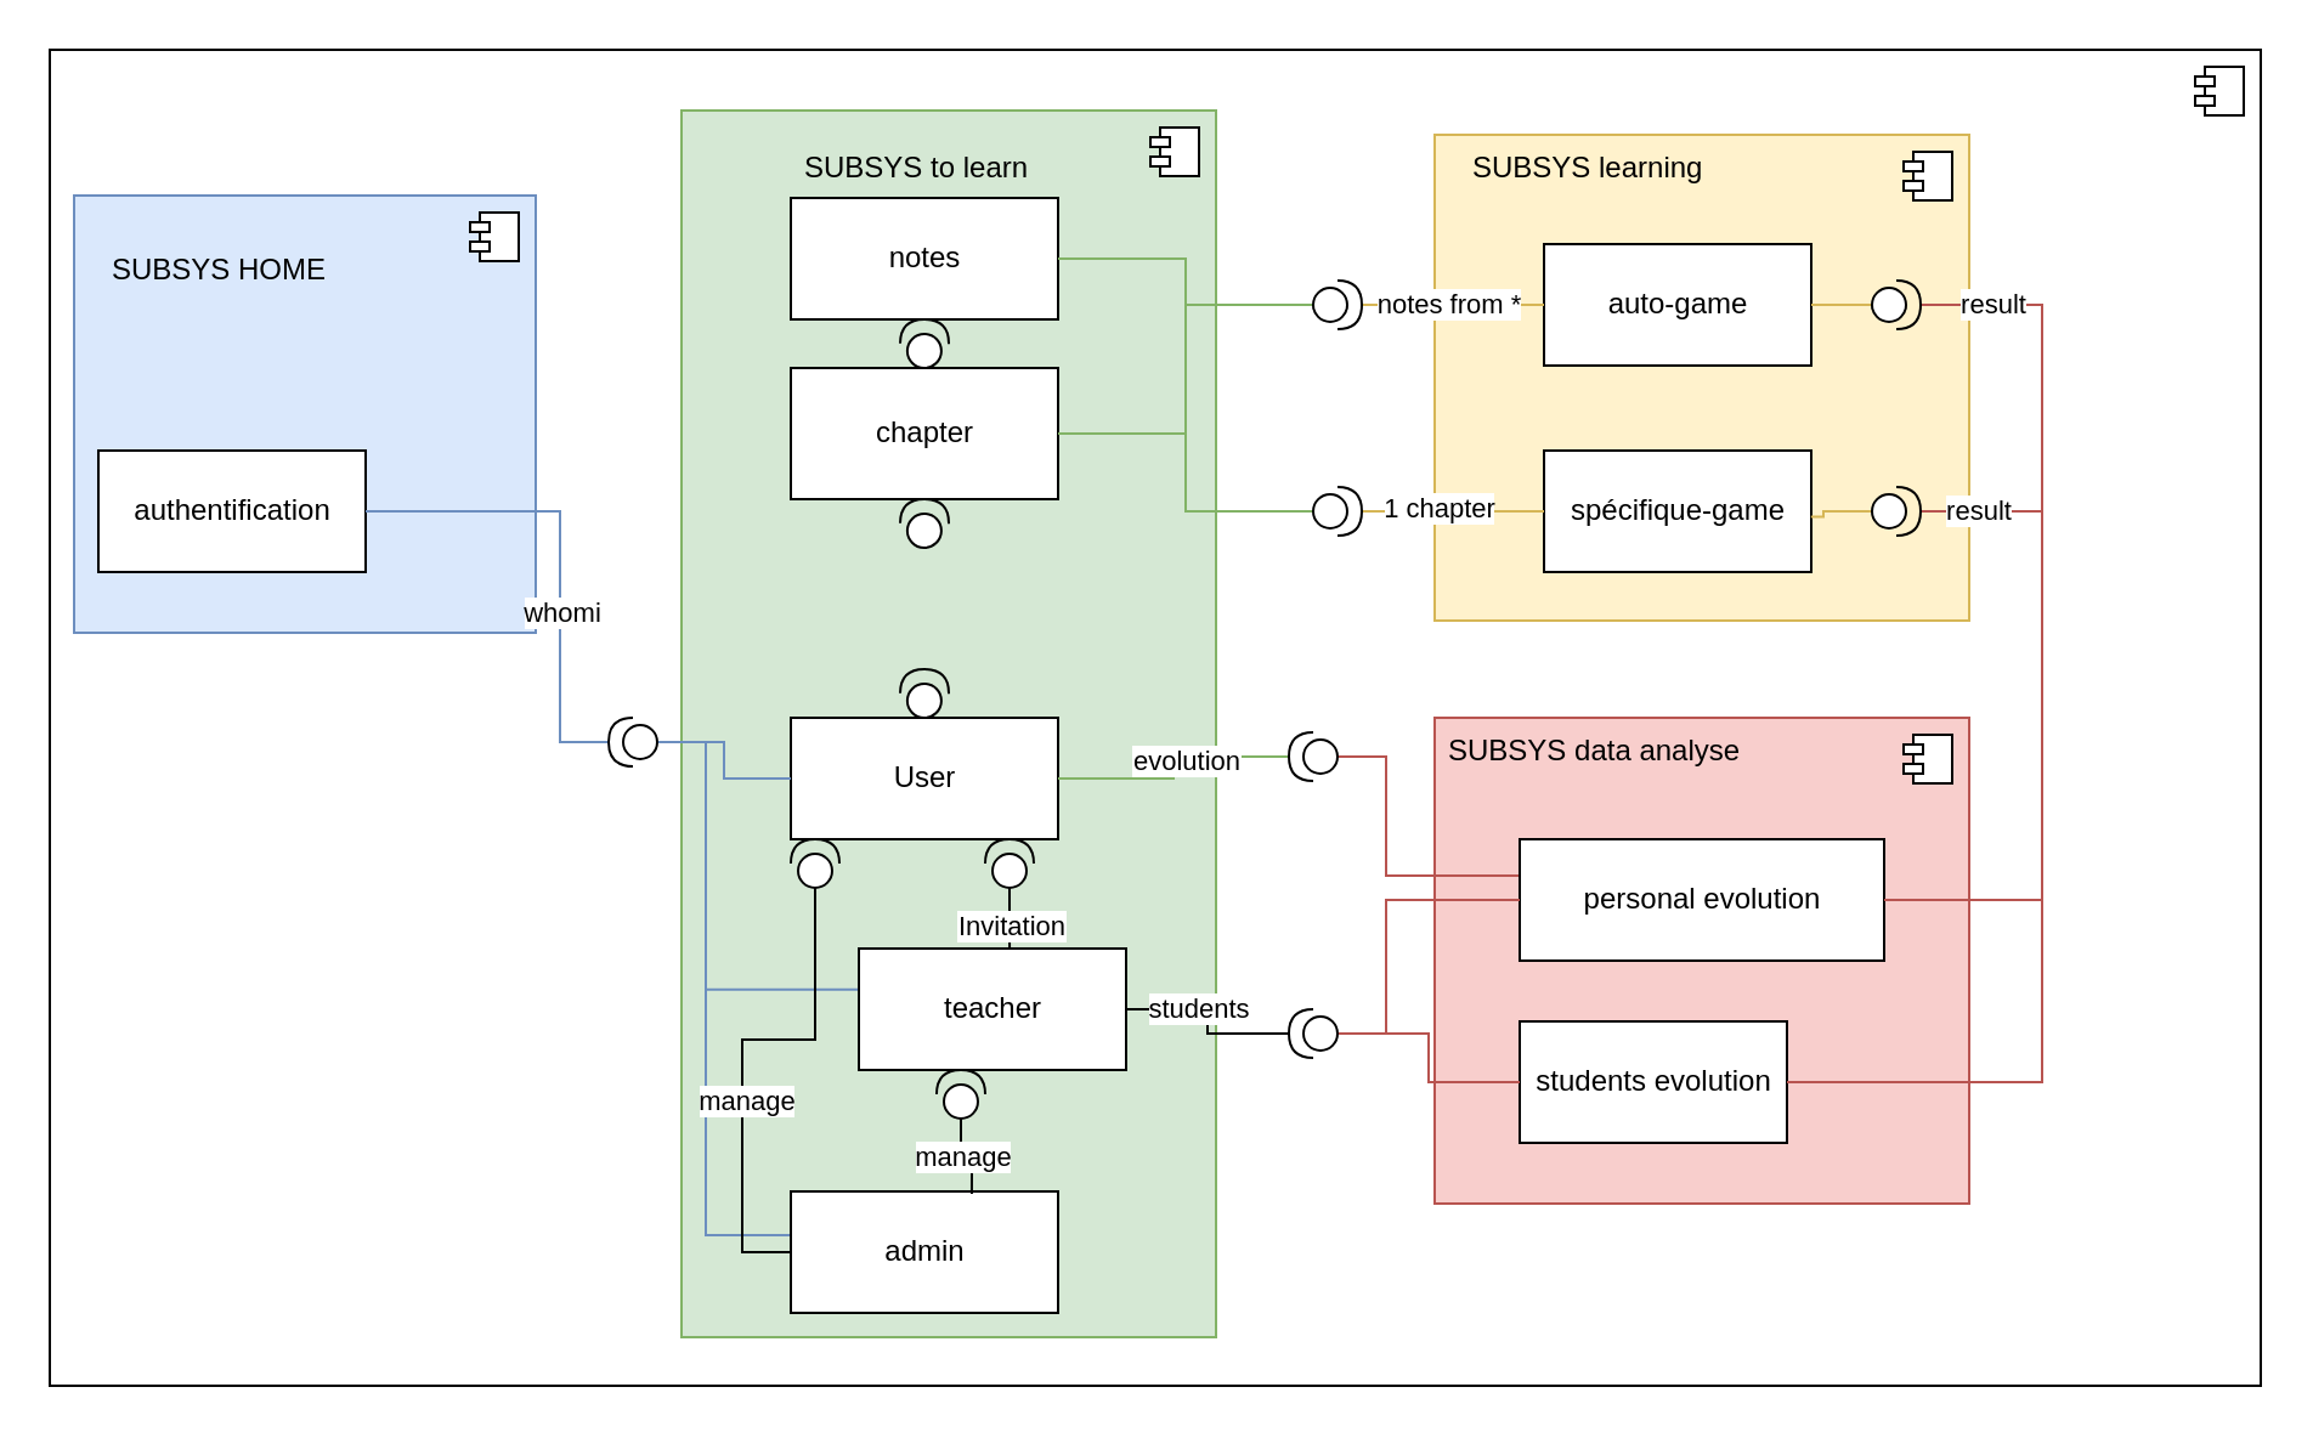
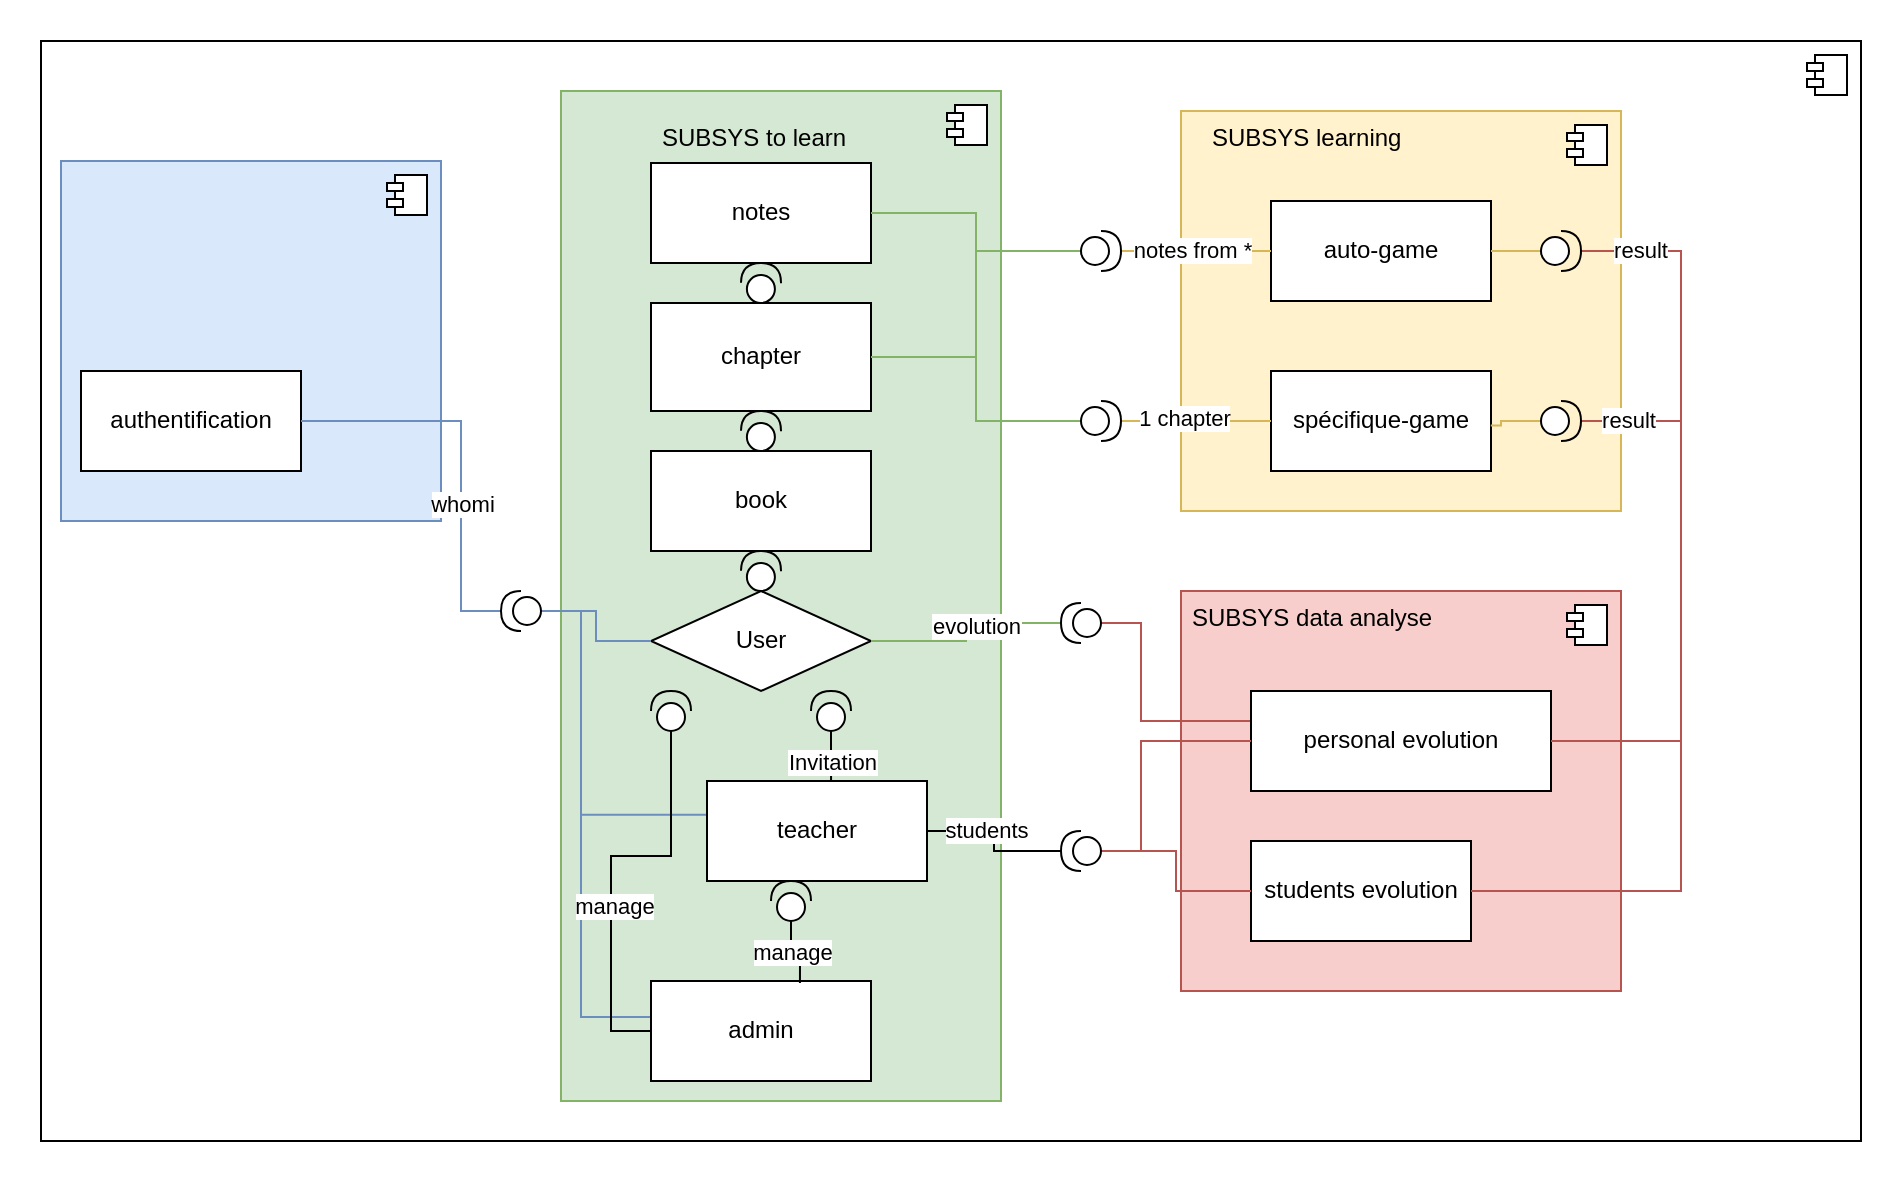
  <mxCell id="0" />
  <mxCell id="1" parent="0" />
  <mxCell id="2" value="" style="html=1;dropTarget=0;" parent="1" vertex="1"><mxGeometry x="20" y="20" width="910" height="550" as="geometry" /></mxCell>
  <mxCell id="3" value="" style="shape=module;jettyWidth=8;jettyHeight=4;" parent="2" vertex="1"><mxGeometry x="1" width="20" height="20" relative="1" as="geometry"><mxPoint x="-27" y="7" as="offset" /></mxGeometry></mxCell>
  <mxCell id="4" value="" style="html=1;dropTarget=0;fillColor=#dae8fc;strokeColor=#6c8ebf;" parent="1" vertex="1"><mxGeometry x="30" y="80" width="190" height="180" as="geometry" /></mxCell>
  <mxCell id="5" value="" style="shape=module;jettyWidth=8;jettyHeight=4;" parent="4" vertex="1"><mxGeometry x="1" width="20" height="20" relative="1" as="geometry"><mxPoint x="-27" y="7" as="offset" /></mxGeometry></mxCell>
- <mxCell id="6" value="SUBSYS HOME" style="text;strokeColor=none;fillColor=none;align=left;verticalAlign=top;spacingLeft=4;spacingRight=4;overflow=hidden;rotatable=0;points=[[0,0.5],[1,0.5]];portConstraint=eastwest;" parent="1" vertex="1"><mxGeometry x="40" y="97" width="180" height="26" as="geometry" /></mxCell>
  <mxCell id="7" value="" style="html=1;dropTarget=0;fillColor=#d5e8d4;strokeColor=#82b366;" parent="1" vertex="1"><mxGeometry x="280" y="45" width="220" height="505" as="geometry" /></mxCell>
  <mxCell id="8" value="" style="shape=module;jettyWidth=8;jettyHeight=4;" parent="7" vertex="1"><mxGeometry x="1" width="20" height="20" relative="1" as="geometry"><mxPoint x="-27" y="7" as="offset" /></mxGeometry></mxCell>
  <mxCell id="9" value="SUBSYS to learn" style="text;strokeColor=none;fillColor=none;align=left;verticalAlign=top;spacingLeft=4;spacingRight=4;overflow=hidden;rotatable=0;points=[[0,0.5],[1,0.5]];portConstraint=eastwest;" parent="1" vertex="1"><mxGeometry x="325" y="55" width="180" height="26" as="geometry" /></mxCell>
  <mxCell id="10" value="" style="html=1;dropTarget=0;fillColor=#fff2cc;strokeColor=#d6b656;" parent="1" vertex="1"><mxGeometry x="590" y="55" width="220" height="200" as="geometry" /></mxCell>
  <mxCell id="11" value="" style="shape=module;jettyWidth=8;jettyHeight=4;" parent="10" vertex="1"><mxGeometry x="1" width="20" height="20" relative="1" as="geometry"><mxPoint x="-27" y="7" as="offset" /></mxGeometry></mxCell>
  <mxCell id="12" value="SUBSYS learning" style="text;strokeColor=none;fillColor=none;align=left;verticalAlign=top;spacingLeft=4;spacingRight=4;overflow=hidden;rotatable=0;points=[[0,0.5],[1,0.5]];portConstraint=eastwest;" parent="1" vertex="1"><mxGeometry x="600" y="55" width="180" height="26" as="geometry" /></mxCell>
  <mxCell id="13" value="authentification" style="html=1;" parent="1" vertex="1"><mxGeometry x="40" y="185" width="110" height="50" as="geometry" /></mxCell>
+ <mxCell id="14" value="book" style="html=1;" parent="1" vertex="1"><mxGeometry x="325" y="225" width="110" height="50" as="geometry" /></mxCell>
  <mxCell id="15" value="chapter" style="html=1;" parent="1" vertex="1"><mxGeometry x="325" y="151" width="110" height="54" as="geometry" /></mxCell>
  <mxCell id="16" value="notes" style="html=1;" parent="1" vertex="1"><mxGeometry x="325" y="81" width="110" height="50" as="geometry" /></mxCell>
  <mxCell id="17" value="" style="shape=providedRequiredInterface;html=1;verticalLabelPosition=bottom;rotation=-89;" parent="1" vertex="1"><mxGeometry x="370" y="131" width="20" height="20" as="geometry" /></mxCell>
  <mxCell id="18" value="" style="shape=providedRequiredInterface;html=1;verticalLabelPosition=bottom;rotation=-89;" parent="1" vertex="1"><mxGeometry x="370" y="205" width="20" height="20" as="geometry" /></mxCell>
  <mxCell id="19" value="auto-game" style="html=1;" parent="1" vertex="1"><mxGeometry x="635" y="100" width="110" height="50" as="geometry" /></mxCell>
  <mxCell id="20" value="spécifique-game" style="html=1;" parent="1" vertex="1"><mxGeometry x="635" y="185" width="110" height="50" as="geometry" /></mxCell>
- <mxCell id="21" value="User" style="html=1;" parent="1" vertex="1"><mxGeometry x="325" y="295" width="110" height="50" as="geometry" /></mxCell>
+ <mxCell id="21" value="User" style="rhombus;html=1;" parent="1" vertex="1"><mxGeometry x="325" y="295" width="110" height="50" as="geometry" /></mxCell>
  <mxCell id="22" value="" style="shape=providedRequiredInterface;html=1;verticalLabelPosition=bottom;rotation=-89;" parent="1" vertex="1"><mxGeometry x="370" y="275" width="20" height="20" as="geometry" /></mxCell>
  <mxCell id="23" style="edgeStyle=orthogonalEdgeStyle;rounded=0;orthogonalLoop=1;jettySize=auto;html=1;endArrow=none;endFill=0;fillColor=#d5e8d4;strokeColor=#82b366;" parent="1" source="26" target="16" edge="1"><mxGeometry relative="1" as="geometry" /></mxCell>
  <mxCell id="24" style="edgeStyle=orthogonalEdgeStyle;rounded=0;orthogonalLoop=1;jettySize=auto;html=1;entryX=0;entryY=0.5;entryDx=0;entryDy=0;endArrow=none;endFill=0;fillColor=#fff2cc;strokeColor=#d6b656;" parent="1" source="26" target="19" edge="1"><mxGeometry relative="1" as="geometry" /></mxCell>
  <mxCell id="25" value="notes from *" style="edgeLabel;html=1;align=center;verticalAlign=middle;resizable=0;points=[];" parent="24" vertex="1" connectable="0"><mxGeometry x="-0.067" y="1" relative="1" as="geometry"><mxPoint as="offset" /></mxGeometry></mxCell>
  <mxCell id="26" value="" style="shape=providedRequiredInterface;html=1;verticalLabelPosition=bottom;rotation=0;" parent="1" vertex="1"><mxGeometry x="540" y="115" width="20" height="20" as="geometry" /></mxCell>
  <mxCell id="27" style="edgeStyle=orthogonalEdgeStyle;rounded=0;orthogonalLoop=1;jettySize=auto;html=1;entryX=1;entryY=0.5;entryDx=0;entryDy=0;endArrow=none;endFill=0;fillColor=#dae8fc;strokeColor=#6c8ebf;" parent="1" source="32" target="13" edge="1"><mxGeometry relative="1" as="geometry"><Array as="points"><mxPoint x="230" y="305" /><mxPoint x="230" y="210" /></Array></mxGeometry></mxCell>
  <mxCell id="28" value="whomi" style="edgeLabel;html=1;align=center;verticalAlign=middle;resizable=0;points=[];" parent="27" vertex="1" connectable="0"><mxGeometry x="-0.241" relative="1" as="geometry"><mxPoint as="offset" /></mxGeometry></mxCell>
  <mxCell id="29" style="edgeStyle=orthogonalEdgeStyle;rounded=0;orthogonalLoop=1;jettySize=auto;html=1;endArrow=none;endFill=0;fillColor=#dae8fc;strokeColor=#6c8ebf;" parent="1" source="32" target="21" edge="1"><mxGeometry relative="1" as="geometry" /></mxCell>
  <mxCell id="30" style="edgeStyle=orthogonalEdgeStyle;rounded=0;orthogonalLoop=1;jettySize=auto;html=1;entryX=0.004;entryY=0.337;entryDx=0;entryDy=0;entryPerimeter=0;endArrow=none;endFill=0;fillColor=#dae8fc;strokeColor=#6c8ebf;" parent="1" source="32" target="53" edge="1"><mxGeometry relative="1" as="geometry"><Array as="points"><mxPoint x="290" y="305" /><mxPoint x="290" y="407" /></Array></mxGeometry></mxCell>
  <mxCell id="31" style="edgeStyle=orthogonalEdgeStyle;rounded=0;orthogonalLoop=1;jettySize=auto;html=1;entryX=0;entryY=0.75;entryDx=0;entryDy=0;endArrow=none;endFill=0;fillColor=#dae8fc;strokeColor=#6c8ebf;" parent="1" source="32" target="54" edge="1"><mxGeometry relative="1" as="geometry"><Array as="points"><mxPoint x="290" y="305" /><mxPoint x="290" y="508" /></Array></mxGeometry></mxCell>
  <mxCell id="32" value="" style="shape=providedRequiredInterface;html=1;verticalLabelPosition=bottom;rotation=-180;" parent="1" vertex="1"><mxGeometry x="250" y="295" width="20" height="20" as="geometry" /></mxCell>
  <mxCell id="33" style="edgeStyle=orthogonalEdgeStyle;rounded=0;orthogonalLoop=1;jettySize=auto;html=1;endArrow=none;endFill=0;fillColor=#fff2cc;strokeColor=#d6b656;" parent="1" source="37" target="20" edge="1"><mxGeometry relative="1" as="geometry" /></mxCell>
  <mxCell id="34" value="1 chapter" style="edgeLabel;html=1;align=center;verticalAlign=middle;resizable=0;points=[];" parent="33" vertex="1" connectable="0"><mxGeometry x="-0.184" y="2" relative="1" as="geometry"><mxPoint as="offset" /></mxGeometry></mxCell>
  <mxCell id="35" style="edgeStyle=orthogonalEdgeStyle;rounded=0;orthogonalLoop=1;jettySize=auto;html=1;endArrow=none;endFill=0;fillColor=#d5e8d4;strokeColor=#82b366;" parent="1" source="37" target="15" edge="1"><mxGeometry relative="1" as="geometry" /></mxCell>
  <mxCell id="36" style="edgeStyle=orthogonalEdgeStyle;rounded=0;orthogonalLoop=1;jettySize=auto;html=1;entryX=1;entryY=0.5;entryDx=0;entryDy=0;endArrow=none;endFill=0;fillColor=#d5e8d4;strokeColor=#82b366;" parent="1" source="37" target="16" edge="1"><mxGeometry relative="1" as="geometry" /></mxCell>
  <mxCell id="37" value="" style="shape=providedRequiredInterface;html=1;verticalLabelPosition=bottom;rotation=0;" parent="1" vertex="1"><mxGeometry x="540" y="200" width="20" height="20" as="geometry" /></mxCell>
  <mxCell id="38" value="" style="html=1;dropTarget=0;fillColor=#f8cecc;strokeColor=#b85450;" parent="1" vertex="1"><mxGeometry x="590" y="295" width="220" height="200" as="geometry" /></mxCell>
  <mxCell id="39" value="" style="shape=module;jettyWidth=8;jettyHeight=4;" parent="38" vertex="1"><mxGeometry x="1" width="20" height="20" relative="1" as="geometry"><mxPoint x="-27" y="7" as="offset" /></mxGeometry></mxCell>
  <mxCell id="40" value="SUBSYS data analyse" style="text;strokeColor=none;fillColor=none;align=left;verticalAlign=top;spacingLeft=4;spacingRight=4;overflow=hidden;rotatable=0;points=[[0,0.5],[1,0.5]];portConstraint=eastwest;" parent="1" vertex="1"><mxGeometry x="590" y="295" width="180" height="26" as="geometry" /></mxCell>
  <mxCell id="41" style="edgeStyle=orthogonalEdgeStyle;rounded=0;orthogonalLoop=1;jettySize=auto;html=1;entryX=0;entryY=0.5;entryDx=0;entryDy=0;entryPerimeter=0;endArrow=none;endFill=0;fillColor=#f8cecc;strokeColor=#b85450;" parent="1" source="42" target="62" edge="1"><mxGeometry relative="1" as="geometry"><Array as="points"><mxPoint x="570" y="360" /><mxPoint x="570" y="311" /></Array></mxGeometry></mxCell>
  <mxCell id="42" value="personal evolution" style="html=1;" parent="1" vertex="1"><mxGeometry x="625" y="345" width="150" height="50" as="geometry" /></mxCell>
  <mxCell id="43" value="students evolution" style="html=1;" parent="1" vertex="1"><mxGeometry x="625" y="420" width="110" height="50" as="geometry" /></mxCell>
  <mxCell id="44" style="edgeStyle=orthogonalEdgeStyle;rounded=0;orthogonalLoop=1;jettySize=auto;html=1;entryX=1;entryY=0.5;entryDx=0;entryDy=0;endArrow=none;endFill=0;fillColor=#f8cecc;strokeColor=#b85450;" parent="1" source="48" target="42" edge="1"><mxGeometry relative="1" as="geometry"><Array as="points"><mxPoint x="840" y="125" /><mxPoint x="840" y="370" /></Array></mxGeometry></mxCell>
  <mxCell id="45" style="edgeStyle=orthogonalEdgeStyle;rounded=0;orthogonalLoop=1;jettySize=auto;html=1;entryX=1;entryY=0.5;entryDx=0;entryDy=0;endArrow=none;endFill=0;fillColor=#f8cecc;strokeColor=#b85450;" parent="1" source="48" target="43" edge="1"><mxGeometry relative="1" as="geometry"><Array as="points"><mxPoint x="840" y="125" /><mxPoint x="840" y="445" /></Array></mxGeometry></mxCell>
  <mxCell id="46" value="result" style="edgeLabel;html=1;align=center;verticalAlign=middle;resizable=0;points=[];" parent="45" vertex="1" connectable="0"><mxGeometry x="-0.879" y="1" relative="1" as="geometry"><mxPoint as="offset" /></mxGeometry></mxCell>
  <mxCell id="47" style="edgeStyle=orthogonalEdgeStyle;rounded=0;orthogonalLoop=1;jettySize=auto;html=1;entryX=1;entryY=0.5;entryDx=0;entryDy=0;endArrow=none;endFill=0;fillColor=#fff2cc;strokeColor=#d6b656;" parent="1" source="48" target="19" edge="1"><mxGeometry relative="1" as="geometry" /></mxCell>
  <mxCell id="48" value="" style="shape=providedRequiredInterface;html=1;verticalLabelPosition=bottom;rotation=0;" parent="1" vertex="1"><mxGeometry x="770" y="115" width="20" height="20" as="geometry" /></mxCell>
  <mxCell id="49" style="edgeStyle=orthogonalEdgeStyle;rounded=0;orthogonalLoop=1;jettySize=auto;html=1;endArrow=none;endFill=0;fillColor=#f8cecc;strokeColor=#b85450;" parent="1" source="52" edge="1"><mxGeometry relative="1" as="geometry"><mxPoint x="840" y="210" as="targetPoint" /></mxGeometry></mxCell>
  <mxCell id="50" value="result" style="edgeLabel;html=1;align=center;verticalAlign=middle;resizable=0;points=[];" parent="49" vertex="1" connectable="0"><mxGeometry x="-0.1" y="1" relative="1" as="geometry"><mxPoint as="offset" /></mxGeometry></mxCell>
  <mxCell id="51" style="edgeStyle=orthogonalEdgeStyle;rounded=0;orthogonalLoop=1;jettySize=auto;html=1;entryX=0.999;entryY=0.546;entryDx=0;entryDy=0;entryPerimeter=0;endArrow=none;endFill=0;fillColor=#fff2cc;strokeColor=#d6b656;" parent="1" source="52" target="20" edge="1"><mxGeometry relative="1" as="geometry" /></mxCell>
  <mxCell id="52" value="" style="shape=providedRequiredInterface;html=1;verticalLabelPosition=bottom;rotation=0;" parent="1" vertex="1"><mxGeometry x="770" y="200" width="20" height="20" as="geometry" /></mxCell>
  <mxCell id="53" value="teacher" style="html=1;" parent="1" vertex="1"><mxGeometry x="353" y="390" width="110" height="50" as="geometry" /></mxCell>
  <mxCell id="54" value="admin" style="html=1;" parent="1" vertex="1"><mxGeometry x="325" y="490" width="110" height="50" as="geometry" /></mxCell>
  <mxCell id="55" style="edgeStyle=orthogonalEdgeStyle;rounded=0;orthogonalLoop=1;jettySize=auto;html=1;entryX=0;entryY=0.5;entryDx=0;entryDy=0;endArrow=none;endFill=0;fillColor=#f8cecc;strokeColor=#b85450;" parent="1" source="59" target="42" edge="1"><mxGeometry relative="1" as="geometry"><Array as="points"><mxPoint x="570" y="425" /><mxPoint x="570" y="370" /></Array></mxGeometry></mxCell>
  <mxCell id="56" style="edgeStyle=orthogonalEdgeStyle;rounded=0;orthogonalLoop=1;jettySize=auto;html=1;entryX=0;entryY=0.5;entryDx=0;entryDy=0;endArrow=none;endFill=0;fillColor=#f8cecc;strokeColor=#b85450;" parent="1" source="59" target="43" edge="1"><mxGeometry relative="1" as="geometry" /></mxCell>
  <mxCell id="57" style="edgeStyle=orthogonalEdgeStyle;rounded=0;orthogonalLoop=1;jettySize=auto;html=1;entryX=1;entryY=0.5;entryDx=0;entryDy=0;endArrow=none;endFill=0;" parent="1" source="59" target="53" edge="1"><mxGeometry relative="1" as="geometry" /></mxCell>
  <mxCell id="58" value="students" style="edgeLabel;html=1;align=center;verticalAlign=middle;resizable=0;points=[];" parent="57" vertex="1" connectable="0"><mxGeometry x="0.252" y="-1" relative="1" as="geometry"><mxPoint as="offset" /></mxGeometry></mxCell>
  <mxCell id="59" value="" style="shape=providedRequiredInterface;html=1;verticalLabelPosition=bottom;rotation=-180;" parent="1" vertex="1"><mxGeometry x="530" y="415" width="20" height="20" as="geometry" /></mxCell>
  <mxCell id="60" style="edgeStyle=orthogonalEdgeStyle;rounded=0;orthogonalLoop=1;jettySize=auto;html=1;endArrow=none;endFill=0;fillColor=#d5e8d4;strokeColor=#82b366;" parent="1" source="62" target="21" edge="1"><mxGeometry relative="1" as="geometry" /></mxCell>
  <mxCell id="61" value="evolution" style="edgeLabel;html=1;align=center;verticalAlign=middle;resizable=0;points=[];" parent="60" vertex="1" connectable="0"><mxGeometry x="-0.173" y="1" relative="1" as="geometry"><mxPoint as="offset" /></mxGeometry></mxCell>
  <mxCell id="62" value="" style="shape=providedRequiredInterface;html=1;verticalLabelPosition=bottom;rotation=-180;" parent="1" vertex="1"><mxGeometry x="530" y="301" width="20" height="20" as="geometry" /></mxCell>
  <mxCell id="63" style="edgeStyle=orthogonalEdgeStyle;rounded=0;orthogonalLoop=1;jettySize=auto;html=1;entryX=0;entryY=0.5;entryDx=0;entryDy=0;endArrow=none;endFill=0;" parent="1" source="65" target="54" edge="1"><mxGeometry relative="1" as="geometry" /></mxCell>
  <mxCell id="64" value="manage" style="edgeLabel;html=1;align=center;verticalAlign=middle;resizable=0;points=[];" parent="63" vertex="1" connectable="0"><mxGeometry x="0.174" y="1" relative="1" as="geometry"><mxPoint as="offset" /></mxGeometry></mxCell>
  <mxCell id="65" value="" style="shape=providedRequiredInterface;html=1;verticalLabelPosition=bottom;rotation=-90;" parent="1" vertex="1"><mxGeometry x="325" y="345" width="20" height="20" as="geometry" /></mxCell>
  <mxCell id="66" style="edgeStyle=orthogonalEdgeStyle;rounded=0;orthogonalLoop=1;jettySize=auto;html=1;entryX=0.564;entryY=0.004;entryDx=0;entryDy=0;entryPerimeter=0;endArrow=none;endFill=0;" edge="1" parent="1" source="68" target="53"><mxGeometry relative="1" as="geometry" /></mxCell>
  <mxCell id="67" value="Invitation" style="edgeLabel;html=1;align=center;verticalAlign=middle;resizable=0;points=[];" vertex="1" connectable="0" parent="66"><mxGeometry x="0.128" relative="1" as="geometry"><mxPoint y="6.03" as="offset" /></mxGeometry></mxCell>
  <mxCell id="68" value="" style="shape=providedRequiredInterface;html=1;verticalLabelPosition=bottom;rotation=-90;" vertex="1" parent="1"><mxGeometry x="405" y="345" width="20" height="20" as="geometry" /></mxCell>
  <mxCell id="69" style="edgeStyle=orthogonalEdgeStyle;rounded=0;orthogonalLoop=1;jettySize=auto;html=1;entryX=0.677;entryY=0.021;entryDx=0;entryDy=0;entryPerimeter=0;endArrow=none;endFill=0;" edge="1" parent="1" source="71" target="54"><mxGeometry relative="1" as="geometry" /></mxCell>
  <mxCell id="70" value="manage" style="edgeLabel;html=1;align=center;verticalAlign=middle;resizable=0;points=[];" vertex="1" connectable="0" parent="69"><mxGeometry x="-0.128" relative="1" as="geometry"><mxPoint as="offset" /></mxGeometry></mxCell>
  <mxCell id="71" value="" style="shape=providedRequiredInterface;html=1;verticalLabelPosition=bottom;rotation=-90;" vertex="1" parent="1"><mxGeometry x="385" y="440" width="20" height="20" as="geometry" /></mxCell>
